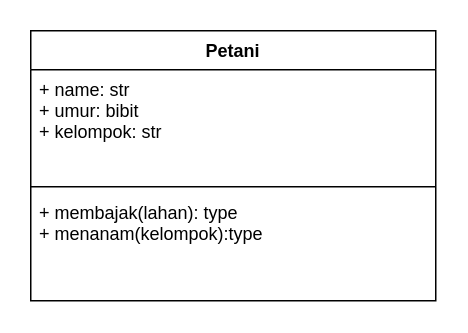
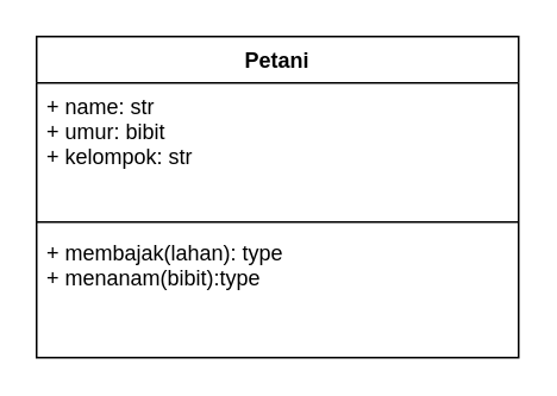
  <mxCell id="0" />
  <mxCell id="1" parent="0" />
  <mxCell id="2" value="" style="text;strokeColor=none;fillColor=none;align=left;verticalAlign=middle;spacingTop=-1;spacingLeft=4;spacingRight=4;rotatable=0;labelPosition=right;points=[];portConstraint=eastwest;" vertex="1" parent="1"><mxGeometry x="70" y="40" width="220" height="150" as="geometry" /></mxCell>
  <mxCell id="3" value="Petani" style="swimlane;fontStyle=1;align=center;verticalAlign=top;childLayout=stackLayout;horizontal=1;startSize=26;horizontalStack=0;resizeParent=1;resizeParentMax=0;resizeLast=0;collapsible=1;marginBottom=0;" vertex="1" parent="1"><mxGeometry x="20" y="20" width="270" height="180" as="geometry" /></mxCell>
  <mxCell id="4" value="+ name: str&#10;+ umur: bibit&#10;+ kelompok: str" style="text;strokeColor=none;fillColor=none;align=left;verticalAlign=top;spacingLeft=4;spacingRight=4;overflow=hidden;rotatable=0;points=[[0,0.5],[1,0.5]];portConstraint=eastwest;" vertex="1" parent="3"><mxGeometry y="26" width="270" height="74" as="geometry" /></mxCell>
  <mxCell id="5" value="" style="line;strokeWidth=1;fillColor=none;align=left;verticalAlign=middle;spacingTop=-1;spacingLeft=3;spacingRight=3;rotatable=0;labelPosition=right;points=[];portConstraint=eastwest;" vertex="1" parent="3"><mxGeometry y="100" width="270" height="8" as="geometry" /></mxCell>
- <mxCell id="6" value="+ membajak(lahan): type&#10;+ menanam(kelompok):type" style="text;strokeColor=none;fillColor=none;align=left;verticalAlign=top;spacingLeft=4;spacingRight=4;overflow=hidden;rotatable=0;points=[[0,0.5],[1,0.5]];portConstraint=eastwest;" vertex="1" parent="3"><mxGeometry y="108" width="270" height="72" as="geometry" /></mxCell>
+ <mxCell id="6" value="+ membajak(lahan): type&#10;+ menanam(bibit):type" style="text;strokeColor=none;fillColor=none;align=left;verticalAlign=top;spacingLeft=4;spacingRight=4;overflow=hidden;rotatable=0;points=[[0,0.5],[1,0.5]];portConstraint=eastwest;" vertex="1" parent="3"><mxGeometry y="108" width="270" height="72" as="geometry" /></mxCell>
